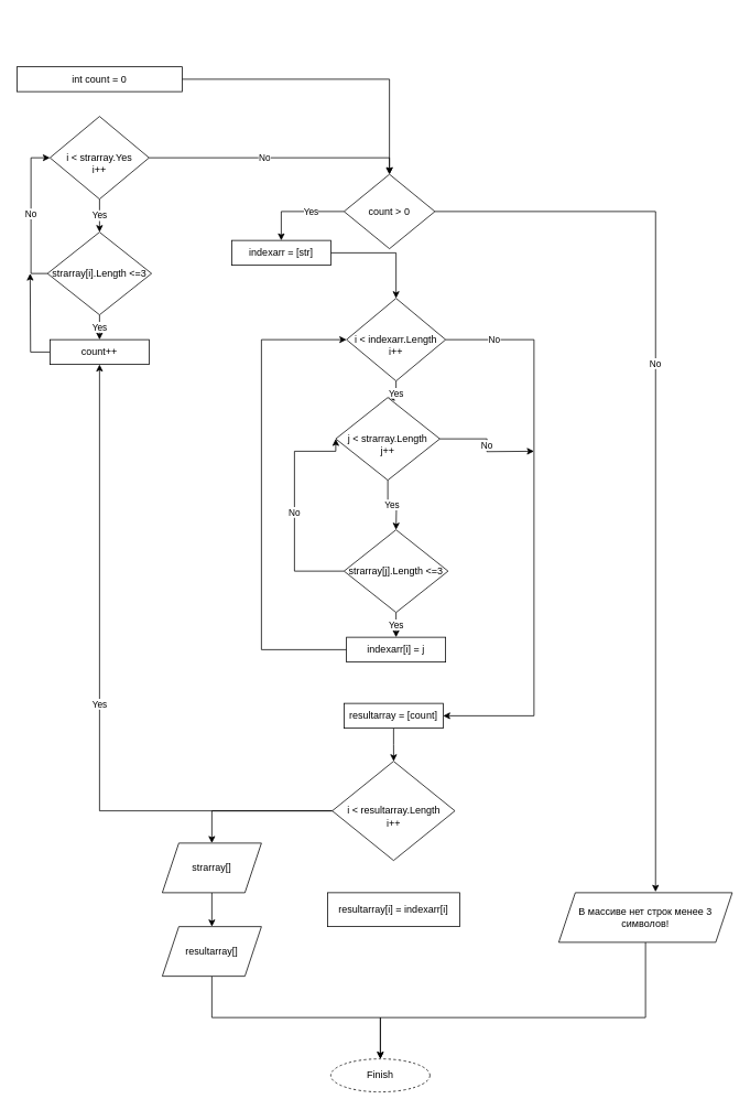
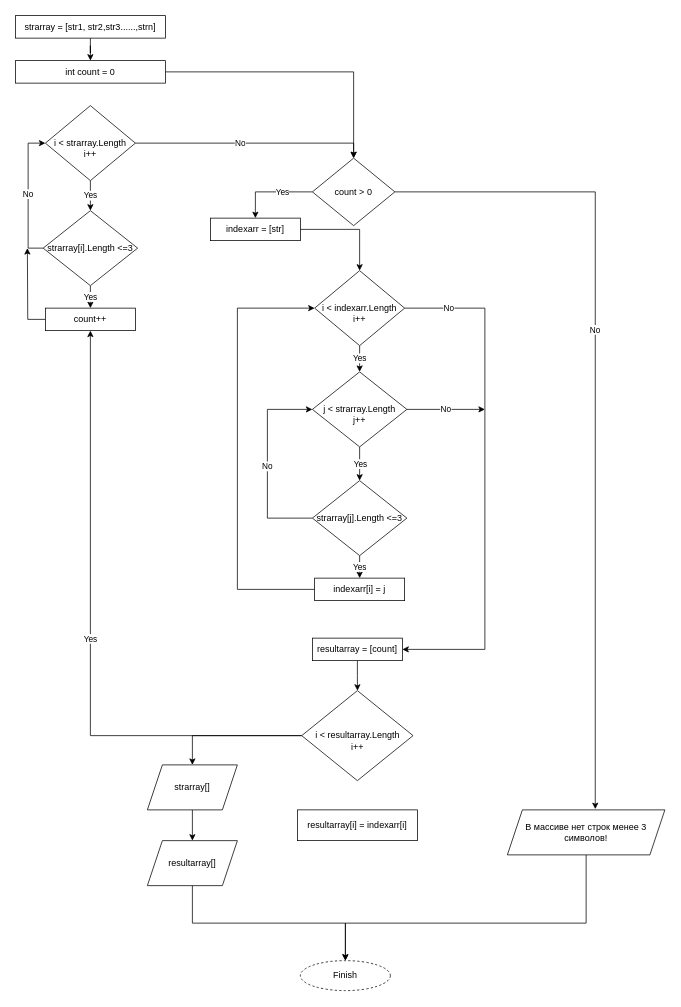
  <mxCell id="0" />
  <mxCell id="1" parent="0" />
+ <mxCell id="2" value="" style="edgeStyle=orthogonalEdgeStyle;rounded=0;orthogonalLoop=1;jettySize=auto;html=1;" edge="1" parent="1" source="3" target="11"><mxGeometry relative="1" as="geometry" /></mxCell>
+ <mxCell id="3" value="strarray = [str1, str2,str3......,strn]" style="rounded=0;whiteSpace=wrap;html=1;" vertex="1" parent="1"><mxGeometry x="20" y="20" width="200" height="30" as="geometry" /></mxCell>
  <mxCell id="4" value="Yes" style="edgeStyle=orthogonalEdgeStyle;rounded=0;orthogonalLoop=1;jettySize=auto;html=1;" edge="1" parent="1" source="6" target="9"><mxGeometry relative="1" as="geometry" /></mxCell>
  <mxCell id="5" value="No" style="edgeStyle=orthogonalEdgeStyle;rounded=0;orthogonalLoop=1;jettySize=auto;html=1;entryX=0.5;entryY=0;entryDx=0;entryDy=0;" edge="1" parent="1" source="6" target="18"><mxGeometry x="-0.1" relative="1" as="geometry"><mxPoint as="offset" /></mxGeometry></mxCell>
- <mxCell id="6" value="&lt;br&gt;i &amp;lt; strarray.Yes&lt;br&gt;i++" style="rhombus;whiteSpace=wrap;html=1;" vertex="1" parent="1"><mxGeometry x="60" y="140" width="120" height="100" as="geometry" /></mxCell>
+ <mxCell id="6" value="&lt;br&gt;i &amp;lt; strarray.Length&lt;br&gt;i++" style="rhombus;whiteSpace=wrap;html=1;" vertex="1" parent="1"><mxGeometry x="60" y="140" width="120" height="100" as="geometry" /></mxCell>
  <mxCell id="7" value="Yes" style="edgeStyle=orthogonalEdgeStyle;rounded=0;orthogonalLoop=1;jettySize=auto;html=1;" edge="1" parent="1" source="9" target="13"><mxGeometry relative="1" as="geometry" /></mxCell>
  <mxCell id="8" value="No" style="edgeStyle=orthogonalEdgeStyle;rounded=0;orthogonalLoop=1;jettySize=auto;html=1;entryX=0;entryY=0.5;entryDx=0;entryDy=0;exitX=0;exitY=0.5;exitDx=0;exitDy=0;" edge="1" parent="1" source="9" target="6"><mxGeometry relative="1" as="geometry" /></mxCell>
  <mxCell id="9" value="strarray[i].Length &amp;lt;=3" style="rhombus;whiteSpace=wrap;html=1;" vertex="1" parent="1"><mxGeometry x="57" y="280" width="126" height="100" as="geometry" /></mxCell>
  <mxCell id="10" value="" style="edgeStyle=orthogonalEdgeStyle;rounded=0;orthogonalLoop=1;jettySize=auto;html=1;" edge="1" parent="1" source="11" target="18"><mxGeometry relative="1" as="geometry" /></mxCell>
  <mxCell id="11" value="int count = 0" style="rounded=0;whiteSpace=wrap;html=1;" vertex="1" parent="1"><mxGeometry x="20" y="80" width="200" height="30" as="geometry" /></mxCell>
  <mxCell id="12" style="edgeStyle=orthogonalEdgeStyle;rounded=0;orthogonalLoop=1;jettySize=auto;html=1;" edge="1" parent="1" source="13"><mxGeometry relative="1" as="geometry"><mxPoint x="36" y="330" as="targetPoint" /></mxGeometry></mxCell>
  <mxCell id="13" value="count++" style="rounded=0;whiteSpace=wrap;html=1;" vertex="1" parent="1"><mxGeometry x="60" y="410" width="120" height="30" as="geometry" /></mxCell>
  <mxCell id="14" style="edgeStyle=orthogonalEdgeStyle;rounded=0;orthogonalLoop=1;jettySize=auto;html=1;entryX=0.5;entryY=0;entryDx=0;entryDy=0;" edge="1" parent="1" source="15" target="23"><mxGeometry relative="1" as="geometry"><mxPoint x="481" y="360" as="targetPoint" /></mxGeometry></mxCell>
  <mxCell id="15" value="indexarr = [str]" style="rounded=0;whiteSpace=wrap;html=1;" vertex="1" parent="1"><mxGeometry x="280" y="290" width="120" height="30" as="geometry" /></mxCell>
  <mxCell id="16" value="Yes" style="edgeStyle=orthogonalEdgeStyle;rounded=0;orthogonalLoop=1;jettySize=auto;html=1;entryX=0.5;entryY=0;entryDx=0;entryDy=0;" edge="1" parent="1" source="18" target="15"><mxGeometry x="-0.279" relative="1" as="geometry"><mxPoint as="offset" /></mxGeometry></mxCell>
  <mxCell id="17" value="No" style="edgeStyle=orthogonalEdgeStyle;rounded=0;orthogonalLoop=1;jettySize=auto;html=1;entryX=0.558;entryY=-0.017;entryDx=0;entryDy=0;entryPerimeter=0;" edge="1" parent="1" source="18" target="20"><mxGeometry x="-0.172" relative="1" as="geometry"><Array as="points"><mxPoint x="793" y="255" /></Array><mxPoint as="offset" /></mxGeometry></mxCell>
  <mxCell id="18" value="count &amp;gt; 0" style="rhombus;whiteSpace=wrap;html=1;" vertex="1" parent="1"><mxGeometry x="416" y="210" width="110" height="90" as="geometry" /></mxCell>
  <mxCell id="19" style="edgeStyle=orthogonalEdgeStyle;rounded=0;orthogonalLoop=1;jettySize=auto;html=1;" edge="1" parent="1" source="20" target="42"><mxGeometry relative="1" as="geometry"><Array as="points"><mxPoint x="781" y="1230" /><mxPoint x="460" y="1230" /></Array></mxGeometry></mxCell>
  <mxCell id="20" value="В массиве нет строк менее 3 символов!" style="shape=parallelogram;perimeter=parallelogramPerimeter;whiteSpace=wrap;html=1;fixedSize=1;" vertex="1" parent="1"><mxGeometry x="676" y="1079" width="210" height="60" as="geometry" /></mxCell>
  <mxCell id="21" value="Yes" style="edgeStyle=orthogonalEdgeStyle;rounded=0;orthogonalLoop=1;jettySize=auto;html=1;" edge="1" parent="1" source="23" target="26"><mxGeometry relative="1" as="geometry" /></mxCell>
  <mxCell id="22" value="No" style="edgeStyle=orthogonalEdgeStyle;rounded=0;orthogonalLoop=1;jettySize=auto;html=1;entryX=1;entryY=0.5;entryDx=0;entryDy=0;exitX=1;exitY=0.5;exitDx=0;exitDy=0;" edge="1" parent="1" source="23" target="33"><mxGeometry x="-0.824" relative="1" as="geometry"><mxPoint x="646" y="950" as="targetPoint" /><Array as="points"><mxPoint x="646" y="410" /><mxPoint x="646" y="865" /></Array><mxPoint as="offset" /></mxGeometry></mxCell>
  <mxCell id="23" value="&lt;br&gt;i &amp;lt; indexarr.Length&lt;br&gt;i++" style="rhombus;whiteSpace=wrap;html=1;" vertex="1" parent="1"><mxGeometry x="419" y="360" width="120" height="100" as="geometry" /></mxCell>
  <mxCell id="24" value="Yes" style="edgeStyle=orthogonalEdgeStyle;rounded=0;orthogonalLoop=1;jettySize=auto;html=1;" edge="1" parent="1" source="26"><mxGeometry relative="1" as="geometry"><mxPoint x="479" y="640" as="targetPoint" /></mxGeometry></mxCell>
  <mxCell id="25" value="No" style="edgeStyle=orthogonalEdgeStyle;rounded=0;orthogonalLoop=1;jettySize=auto;html=1;" edge="1" parent="1" source="26"><mxGeometry relative="1" as="geometry"><mxPoint x="646" y="545" as="targetPoint" /></mxGeometry></mxCell>
- <mxCell id="26" value="&lt;br&gt;j &amp;lt; strarray.Length&lt;br&gt;j++" style="rhombus;whiteSpace=wrap;html=1;" vertex="1" parent="1"><mxGeometry x="406" y="480" width="126" height="100" as="geometry" /></mxCell>
+ <mxCell id="26" value="&lt;br&gt;j &amp;lt; strarray.Length&lt;br&gt;j++" style="rhombus;whiteSpace=wrap;html=1;" vertex="1" parent="1"><mxGeometry x="416" y="495" width="126" height="100" as="geometry" /></mxCell>
  <mxCell id="27" value="Yes" style="edgeStyle=orthogonalEdgeStyle;rounded=0;orthogonalLoop=1;jettySize=auto;html=1;" edge="1" parent="1" source="29" target="31"><mxGeometry relative="1" as="geometry" /></mxCell>
  <mxCell id="28" value="No" style="edgeStyle=orthogonalEdgeStyle;rounded=0;orthogonalLoop=1;jettySize=auto;html=1;entryX=0;entryY=0.5;entryDx=0;entryDy=0;" edge="1" parent="1" source="29" target="26"><mxGeometry x="-0.027" relative="1" as="geometry"><Array as="points"><mxPoint x="356" y="690" /><mxPoint x="356" y="545" /></Array><mxPoint as="offset" /></mxGeometry></mxCell>
  <mxCell id="29" value="strarray[j].Length &amp;lt;=3" style="rhombus;whiteSpace=wrap;html=1;" vertex="1" parent="1"><mxGeometry x="416" y="640" width="126" height="100" as="geometry" /></mxCell>
  <mxCell id="30" style="edgeStyle=orthogonalEdgeStyle;rounded=0;orthogonalLoop=1;jettySize=auto;html=1;entryX=0;entryY=0.5;entryDx=0;entryDy=0;exitX=0;exitY=0.5;exitDx=0;exitDy=0;" edge="1" parent="1" source="31" target="23"><mxGeometry relative="1" as="geometry"><Array as="points"><mxPoint x="316" y="785" /><mxPoint x="316" y="410" /></Array></mxGeometry></mxCell>
  <mxCell id="31" value="indexarr[i] = j" style="rounded=0;whiteSpace=wrap;html=1;" vertex="1" parent="1"><mxGeometry x="419" y="770" width="120" height="30" as="geometry" /></mxCell>
  <mxCell id="32" value="" style="edgeStyle=orthogonalEdgeStyle;rounded=0;orthogonalLoop=1;jettySize=auto;html=1;" edge="1" parent="1" source="33" target="36"><mxGeometry relative="1" as="geometry" /></mxCell>
  <mxCell id="33" value="resultarray = [count]" style="rounded=0;whiteSpace=wrap;html=1;" vertex="1" parent="1"><mxGeometry x="416" y="850" width="120" height="30" as="geometry" /></mxCell>
  <mxCell id="34" value="Yes" style="edgeStyle=orthogonalEdgeStyle;rounded=0;orthogonalLoop=1;jettySize=auto;html=1;" edge="1" parent="1" source="36" target="13"><mxGeometry relative="1" as="geometry" /></mxCell>
  <mxCell id="35" style="edgeStyle=orthogonalEdgeStyle;rounded=0;orthogonalLoop=1;jettySize=auto;html=1;entryX=0.5;entryY=0;entryDx=0;entryDy=0;" edge="1" parent="1" source="36" target="39"><mxGeometry relative="1" as="geometry" /></mxCell>
  <mxCell id="36" value="&lt;br&gt;i &amp;lt; resultarray.Length&lt;br&gt;i++" style="rhombus;whiteSpace=wrap;html=1;" vertex="1" parent="1"><mxGeometry x="401.75" y="920" width="148.5" height="120" as="geometry" /></mxCell>
  <mxCell id="37" value="resultarray[i] = indexarr[i]" style="rounded=0;whiteSpace=wrap;html=1;" vertex="1" parent="1"><mxGeometry x="396" y="1079" width="160" height="41" as="geometry" /></mxCell>
  <mxCell id="38" value="" style="edgeStyle=orthogonalEdgeStyle;rounded=0;orthogonalLoop=1;jettySize=auto;html=1;" edge="1" parent="1" source="39" target="41"><mxGeometry relative="1" as="geometry" /></mxCell>
  <mxCell id="39" value="strarray[]" style="shape=parallelogram;perimeter=parallelogramPerimeter;whiteSpace=wrap;html=1;fixedSize=1;" vertex="1" parent="1"><mxGeometry x="196" y="1019" width="120" height="60" as="geometry" /></mxCell>
  <mxCell id="40" style="edgeStyle=orthogonalEdgeStyle;rounded=0;orthogonalLoop=1;jettySize=auto;html=1;exitX=0.5;exitY=1;exitDx=0;exitDy=0;" edge="1" parent="1" source="41" target="42"><mxGeometry relative="1" as="geometry" /></mxCell>
  <mxCell id="41" value="resultarray[]" style="shape=parallelogram;perimeter=parallelogramPerimeter;whiteSpace=wrap;html=1;fixedSize=1;" vertex="1" parent="1"><mxGeometry x="196" y="1120" width="120" height="60" as="geometry" /></mxCell>
  <mxCell id="42" value="Finish" style="ellipse;whiteSpace=wrap;html=1;dashed=1;" vertex="1" parent="1"><mxGeometry x="400" y="1280" width="120" height="40" as="geometry" /></mxCell>
